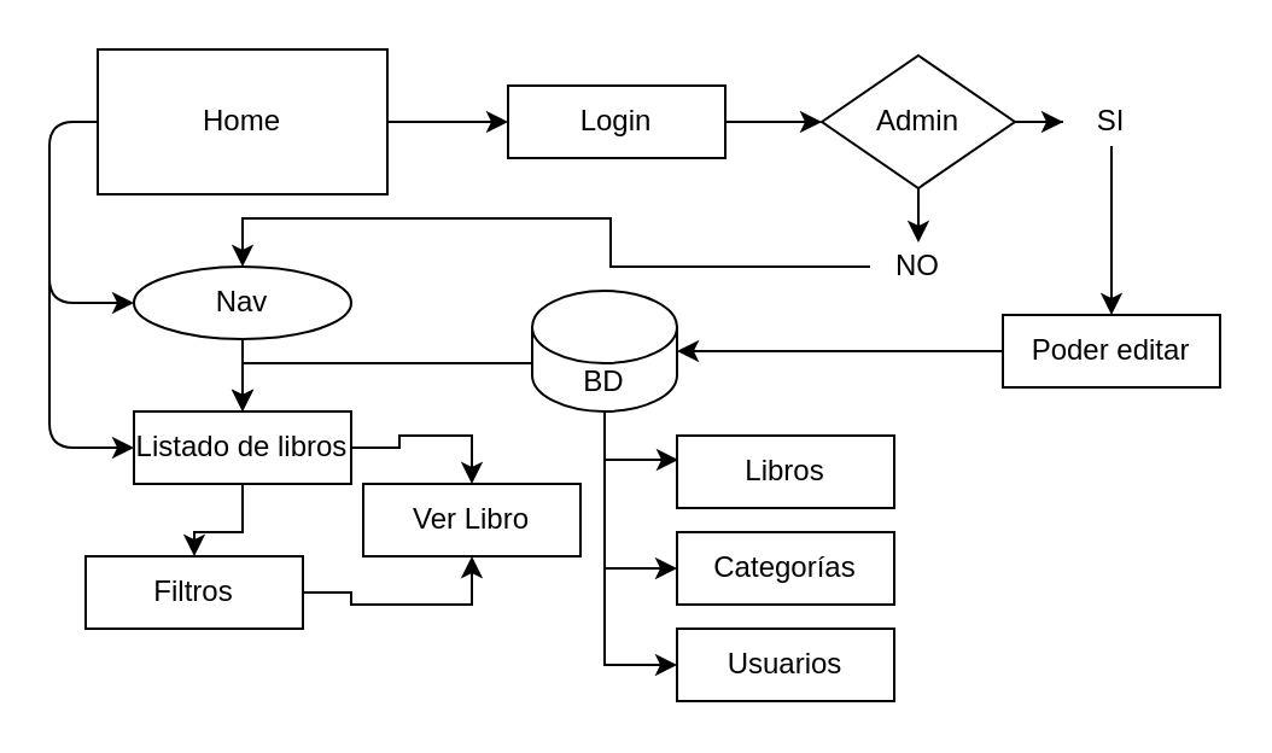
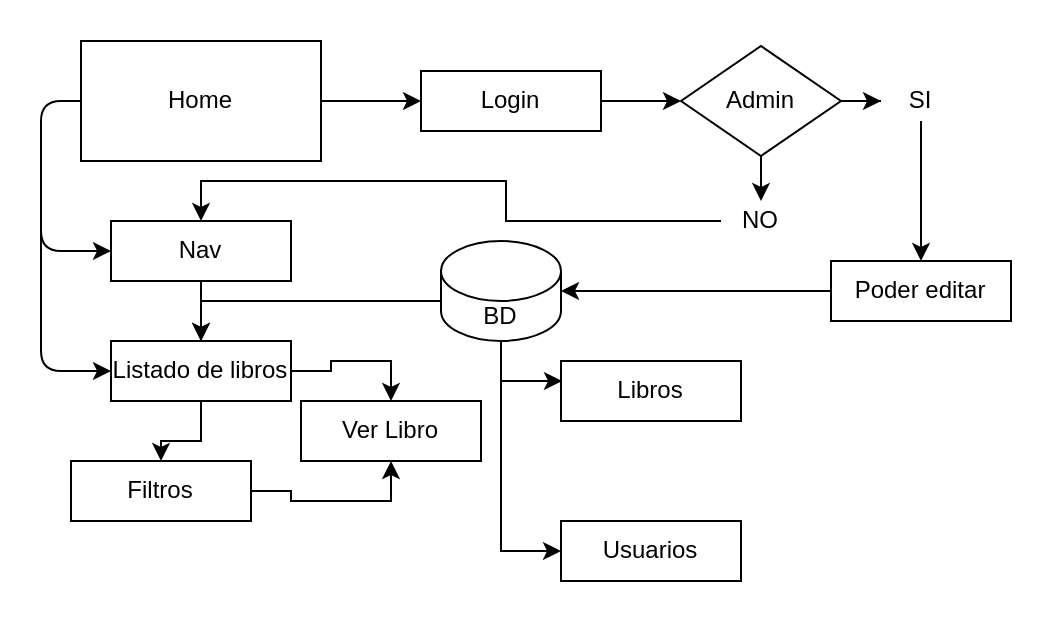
  <mxCell id="0" />
  <mxCell id="1" parent="0" />
  <mxCell id="2" style="edgeStyle=orthogonalEdgeStyle;rounded=0;orthogonalLoop=1;jettySize=auto;html=1;exitX=1;exitY=0.5;exitDx=0;exitDy=0;" edge="1" parent="1" source="3" target="10"><mxGeometry relative="1" as="geometry"><Array as="points"><mxPoint x="180" y="50" /><mxPoint x="180" y="50" /></Array></mxGeometry></mxCell>
  <mxCell id="3" value="Home" style="rounded=0;whiteSpace=wrap;html=1;" vertex="1" parent="1"><mxGeometry x="40" y="20" width="120" height="60" as="geometry" /></mxCell>
  <mxCell id="4" style="edgeStyle=orthogonalEdgeStyle;rounded=0;orthogonalLoop=1;jettySize=auto;html=1;entryX=0.5;entryY=0;entryDx=0;entryDy=0;" edge="1" parent="1" source="5" target="8"><mxGeometry relative="1" as="geometry" /></mxCell>
- <mxCell id="5" value="Nav" style="ellipse;whiteSpace=wrap;html=1;" vertex="1" parent="1"><mxGeometry x="55" y="110" width="90" height="30" as="geometry" /></mxCell>
+ <mxCell id="5" value="Nav" style="rounded=0;whiteSpace=wrap;html=1;" vertex="1" parent="1"><mxGeometry x="55" y="110" width="90" height="30" as="geometry" /></mxCell>
  <mxCell id="6" style="edgeStyle=orthogonalEdgeStyle;rounded=0;orthogonalLoop=1;jettySize=auto;html=1;exitX=0.5;exitY=1;exitDx=0;exitDy=0;" edge="1" parent="1" source="8" target="22"><mxGeometry relative="1" as="geometry" /></mxCell>
  <mxCell id="7" style="edgeStyle=orthogonalEdgeStyle;rounded=0;orthogonalLoop=1;jettySize=auto;html=1;entryX=0.5;entryY=0;entryDx=0;entryDy=0;" edge="1" parent="1" source="8" target="23"><mxGeometry relative="1" as="geometry" /></mxCell>
  <mxCell id="8" value="Listado de libros" style="rounded=0;whiteSpace=wrap;html=1;" vertex="1" parent="1"><mxGeometry x="55" y="170" width="90" height="30" as="geometry" /></mxCell>
  <mxCell id="9" style="edgeStyle=orthogonalEdgeStyle;rounded=0;orthogonalLoop=1;jettySize=auto;html=1;exitX=1;exitY=0.5;exitDx=0;exitDy=0;entryX=0;entryY=0.5;entryDx=0;entryDy=0;" edge="1" parent="1" source="10" target="13"><mxGeometry relative="1" as="geometry" /></mxCell>
  <mxCell id="10" value="Login" style="rounded=0;whiteSpace=wrap;html=1;" vertex="1" parent="1"><mxGeometry x="210" y="35" width="90" height="30" as="geometry" /></mxCell>
  <mxCell id="11" style="edgeStyle=orthogonalEdgeStyle;rounded=0;orthogonalLoop=1;jettySize=auto;html=1;" edge="1" parent="1" source="13" target="27"><mxGeometry relative="1" as="geometry" /></mxCell>
  <mxCell id="12" style="edgeStyle=orthogonalEdgeStyle;rounded=0;orthogonalLoop=1;jettySize=auto;html=1;" edge="1" parent="1" source="13" target="25"><mxGeometry relative="1" as="geometry" /></mxCell>
  <mxCell id="13" value="Admin" style="rhombus;whiteSpace=wrap;html=1;" vertex="1" parent="1"><mxGeometry x="340" y="22.5" width="80" height="55" as="geometry" /></mxCell>
  <mxCell id="14" value="" style="endArrow=classic;html=1;exitX=0;exitY=0.5;exitDx=0;exitDy=0;entryX=0;entryY=0.5;entryDx=0;entryDy=0;" edge="1" parent="1" source="3" target="5"><mxGeometry width="50" height="50" relative="1" as="geometry"><mxPoint x="100" y="210" as="sourcePoint" /><mxPoint x="150" y="160" as="targetPoint" /><Array as="points"><mxPoint x="20" y="50" /><mxPoint x="20" y="125" /></Array></mxGeometry></mxCell>
  <mxCell id="15" value="" style="endArrow=classic;html=1;entryX=0;entryY=0.5;entryDx=0;entryDy=0;" edge="1" parent="1" target="8"><mxGeometry width="50" height="50" relative="1" as="geometry"><mxPoint x="20" y="110" as="sourcePoint" /><mxPoint x="150" y="160" as="targetPoint" /><Array as="points"><mxPoint x="20" y="185" /></Array></mxGeometry></mxCell>
  <mxCell id="16" style="edgeStyle=orthogonalEdgeStyle;rounded=0;orthogonalLoop=1;jettySize=auto;html=1;entryX=0.5;entryY=0;entryDx=0;entryDy=0;" edge="1" parent="1" source="20" target="8"><mxGeometry relative="1" as="geometry"><Array as="points"><mxPoint x="100" y="150" /></Array></mxGeometry></mxCell>
  <mxCell id="17" style="edgeStyle=orthogonalEdgeStyle;rounded=0;orthogonalLoop=1;jettySize=auto;html=1;" edge="1" parent="1" source="20"><mxGeometry relative="1" as="geometry"><mxPoint x="280" y="190" as="targetPoint" /></mxGeometry></mxCell>
- <mxCell id="18" style="edgeStyle=orthogonalEdgeStyle;rounded=0;orthogonalLoop=1;jettySize=auto;html=1;entryX=0;entryY=0.5;entryDx=0;entryDy=0;" edge="1" parent="1" source="20" target="31"><mxGeometry relative="1" as="geometry" /></mxCell>
  <mxCell id="19" style="edgeStyle=orthogonalEdgeStyle;rounded=0;orthogonalLoop=1;jettySize=auto;html=1;entryX=0;entryY=0.5;entryDx=0;entryDy=0;" edge="1" parent="1" source="20" target="32"><mxGeometry relative="1" as="geometry" /></mxCell>
  <mxCell id="20" value="BD" style="shape=cylinder3;whiteSpace=wrap;html=1;boundedLbl=1;backgroundOutline=1;size=15;" vertex="1" parent="1"><mxGeometry x="220" y="120" width="60" height="50" as="geometry" /></mxCell>
  <mxCell id="21" style="edgeStyle=orthogonalEdgeStyle;rounded=0;orthogonalLoop=1;jettySize=auto;html=1;entryX=0.5;entryY=1;entryDx=0;entryDy=0;" edge="1" parent="1" source="22" target="23"><mxGeometry relative="1" as="geometry" /></mxCell>
  <mxCell id="22" value="Filtros" style="rounded=0;whiteSpace=wrap;html=1;" vertex="1" parent="1"><mxGeometry x="35" y="230" width="90" height="30" as="geometry" /></mxCell>
  <mxCell id="23" value="Ver Libro" style="rounded=0;whiteSpace=wrap;html=1;" vertex="1" parent="1"><mxGeometry x="150" y="200" width="90" height="30" as="geometry" /></mxCell>
  <mxCell id="24" style="edgeStyle=orthogonalEdgeStyle;rounded=0;orthogonalLoop=1;jettySize=auto;html=1;" edge="1" parent="1" source="25" target="29"><mxGeometry relative="1" as="geometry" /></mxCell>
  <mxCell id="25" value="SI" style="text;html=1;strokeColor=none;fillColor=none;align=center;verticalAlign=middle;whiteSpace=wrap;rounded=0;" vertex="1" parent="1"><mxGeometry x="440" y="40" width="40" height="20" as="geometry" /></mxCell>
  <mxCell id="26" style="edgeStyle=orthogonalEdgeStyle;rounded=0;orthogonalLoop=1;jettySize=auto;html=1;entryX=0.5;entryY=0;entryDx=0;entryDy=0;" edge="1" parent="1" source="27" target="5"><mxGeometry relative="1" as="geometry" /></mxCell>
  <mxCell id="27" value="NO" style="text;html=1;strokeColor=none;fillColor=none;align=center;verticalAlign=middle;whiteSpace=wrap;rounded=0;" vertex="1" parent="1"><mxGeometry x="360" y="100" width="40" height="20" as="geometry" /></mxCell>
  <mxCell id="28" style="edgeStyle=orthogonalEdgeStyle;rounded=0;orthogonalLoop=1;jettySize=auto;html=1;entryX=1;entryY=0.5;entryDx=0;entryDy=0;entryPerimeter=0;" edge="1" parent="1" source="29" target="20"><mxGeometry relative="1" as="geometry" /></mxCell>
  <mxCell id="29" value="Poder editar" style="rounded=0;whiteSpace=wrap;html=1;" vertex="1" parent="1"><mxGeometry x="415" y="130" width="90" height="30" as="geometry" /></mxCell>
  <mxCell id="30" value="Libros" style="rounded=0;whiteSpace=wrap;html=1;" vertex="1" parent="1"><mxGeometry x="280" y="180" width="90" height="30" as="geometry" /></mxCell>
- <mxCell id="31" value="Categorías" style="rounded=0;whiteSpace=wrap;html=1;" vertex="1" parent="1"><mxGeometry x="280" y="220" width="90" height="30" as="geometry" /></mxCell>
  <mxCell id="32" value="Usuarios" style="rounded=0;whiteSpace=wrap;html=1;" vertex="1" parent="1"><mxGeometry x="280" y="260" width="90" height="30" as="geometry" /></mxCell>
